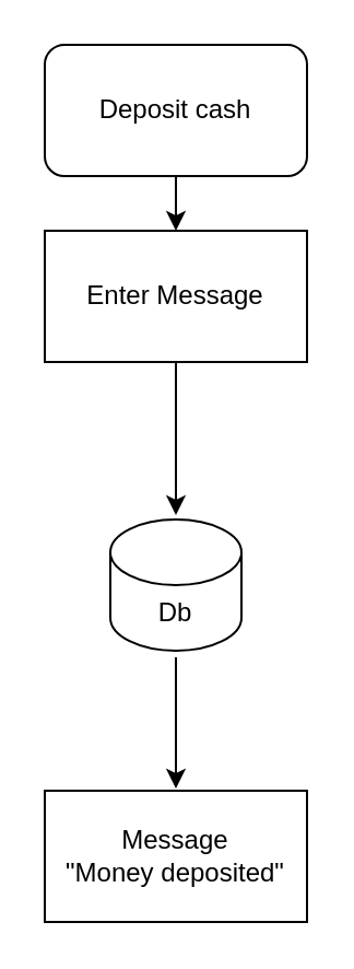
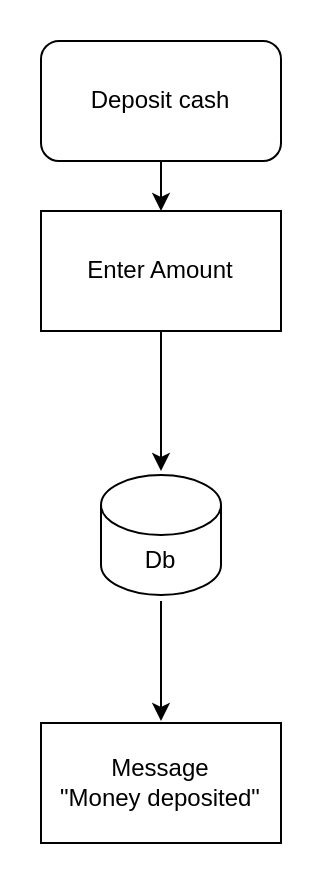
  <mxCell id="0" />
  <mxCell id="1" parent="0" />
  <mxCell id="2" value="" style="edgeStyle=none;html=1;" parent="1" source="3" edge="1"><mxGeometry relative="1" as="geometry"><mxPoint x="80" y="105" as="targetPoint" /></mxGeometry></mxCell>
  <mxCell id="3" value="Deposit cash" style="rounded=1;whiteSpace=wrap;html=1;" parent="1" vertex="1"><mxGeometry x="20" y="20" width="120" height="60" as="geometry" /></mxCell>
  <mxCell id="4" value="Message&lt;br&gt;&quot;Money deposited&quot;" style="rounded=0;whiteSpace=wrap;html=1;" parent="1" vertex="1"><mxGeometry x="20" y="361" width="120" height="60" as="geometry" /></mxCell>
  <mxCell id="5" value="" style="edgeStyle=none;html=1;" parent="1" edge="1"><mxGeometry relative="1" as="geometry"><mxPoint x="80" y="300" as="sourcePoint" /><mxPoint x="80" y="360" as="targetPoint" /></mxGeometry></mxCell>
  <mxCell id="6" value="Db" style="shape=cylinder3;whiteSpace=wrap;html=1;boundedLbl=1;backgroundOutline=1;size=15;" parent="1" vertex="1"><mxGeometry x="50" y="237" width="60" height="60" as="geometry" /></mxCell>
  <mxCell id="7" value="" style="edgeStyle=none;html=1;" parent="1" source="8" edge="1"><mxGeometry relative="1" as="geometry"><mxPoint x="80" y="235" as="targetPoint" /></mxGeometry></mxCell>
- <mxCell id="8" value="Enter Message" style="rounded=0;whiteSpace=wrap;html=1;" parent="1" vertex="1"><mxGeometry x="20" y="105" width="120" height="60" as="geometry" /></mxCell>
+ <mxCell id="8" value="Enter Amount" style="rounded=0;whiteSpace=wrap;html=1;" parent="1" vertex="1"><mxGeometry x="20" y="105" width="120" height="60" as="geometry" /></mxCell>
